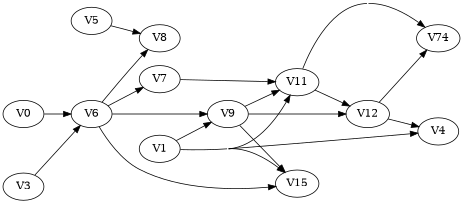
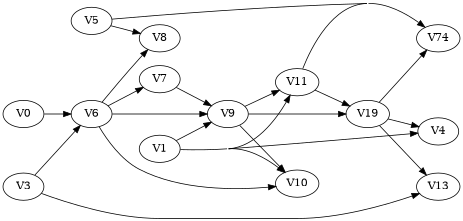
  strict digraph {
    concentrate=True
    rankdir=LR
    V0
    V6
    V7
-   V10 [label=V15]
+   V10
    V8
    V9
    V1
    V4
    V11
-   V12
+   V12 [label=V19]
    n11 [label=V74]
    V3
+   V13
    V5
    V0 -> V6
    V6 -> V7
    V6 -> V10
    V6 -> V8
    V6 -> V9
-   V7 -> V11
+   V7 -> V9
    V9 -> V10
    V9 -> V11
    V9 -> V12
    V1 -> V10
    V1 -> V9
    V1 -> V4
    V1 -> V11
    V11 -> V12
    V11 -> n11
    V12 -> V4
    V12 -> n11
+   V12 -> V13
    V3 -> V6
+   V3 -> V13
    V5 -> V8
+   V5 -> n11
  }
